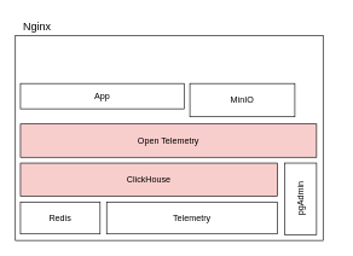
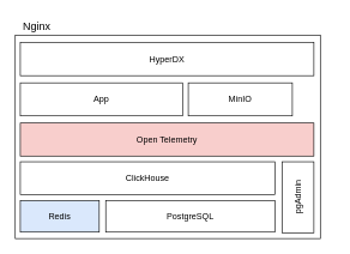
  <mxCell id="0" />
  <mxCell id="1" parent="0" />
  <mxCell id="2" value="" style="rounded=0;whiteSpace=wrap;html=1;glass=0;" vertex="1" parent="1"><mxGeometry x="20" y="49" width="425" height="283" as="geometry" /></mxCell>
- <mxCell id="3" value="Telemetry" style="rounded=0;whiteSpace=wrap;html=1;glass=0;" vertex="1" parent="1"><mxGeometry x="146" y="279" width="236" height="44" as="geometry" /></mxCell>
- <mxCell id="4" value="Redis" style="rounded=0;whiteSpace=wrap;html=1;glass=0;" vertex="1" parent="1"><mxGeometry x="27" y="279" width="110" height="44" as="geometry" /></mxCell>
+ <mxCell id="3" value="PostgreSQL" style="rounded=0;whiteSpace=wrap;html=1;glass=0;" vertex="1" parent="1"><mxGeometry x="146" y="279" width="236" height="44" as="geometry" /></mxCell>
+ <mxCell id="4" value="Redis" style="rounded=0;whiteSpace=wrap;html=1;glass=0;fillColor=#dae8fc;" vertex="1" parent="1"><mxGeometry x="27" y="279" width="110" height="44" as="geometry" /></mxCell>
  <mxCell id="5" value="Open Telemetry" style="rounded=0;whiteSpace=wrap;html=1;glass=0;fillColor=#f8cecc;" vertex="1" parent="1"><mxGeometry x="27" y="171" width="409" height="46" as="geometry" /></mxCell>
- <mxCell id="6" value="App" style="rounded=0;whiteSpace=wrap;html=1;glass=0;" vertex="1" parent="1"><mxGeometry x="27" y="115" width="226" height="35" as="geometry" /></mxCell>
+ <mxCell id="6" value="App" style="rounded=0;whiteSpace=wrap;html=1;glass=0;" vertex="1" parent="1"><mxGeometry x="27" y="115" width="226" height="46" as="geometry" /></mxCell>
  <mxCell id="7" value="MinIO" style="rounded=0;whiteSpace=wrap;html=1;glass=0;" vertex="1" parent="1"><mxGeometry x="261" y="115" width="145" height="46" as="geometry" /></mxCell>
- <mxCell id="8" value="ClickHouse" style="rounded=0;whiteSpace=wrap;html=1;glass=0;fillColor=#f8cecc;" vertex="1" parent="1"><mxGeometry x="27" y="225" width="355" height="46" as="geometry" /></mxCell>
+ <mxCell id="8" value="ClickHouse" style="rounded=0;whiteSpace=wrap;html=1;glass=0;" vertex="1" parent="1"><mxGeometry x="27" y="225" width="355" height="46" as="geometry" /></mxCell>
+ <mxCell id="9" value="HyperDX" style="rounded=0;whiteSpace=wrap;html=1;glass=0;" vertex="1" parent="1"><mxGeometry x="27" y="59" width="409" height="46" as="geometry" /></mxCell>
  <mxCell id="10" value="pgAdmin" style="rounded=0;whiteSpace=wrap;html=1;rotation=-90;glass=0;" vertex="1" parent="1"><mxGeometry x="364.5" y="252.5" width="99" height="44" as="geometry" /></mxCell>
  <mxCell id="11" value="&lt;font style=&quot;font-size: 15px;&quot;&gt;Nginx&lt;/font&gt;" style="text;html=1;align=center;verticalAlign=middle;whiteSpace=wrap;rounded=0;fillColor=none;fontStyle=0" vertex="1" parent="1"><mxGeometry x="20" y="20" width="60" height="29" as="geometry" /></mxCell>
